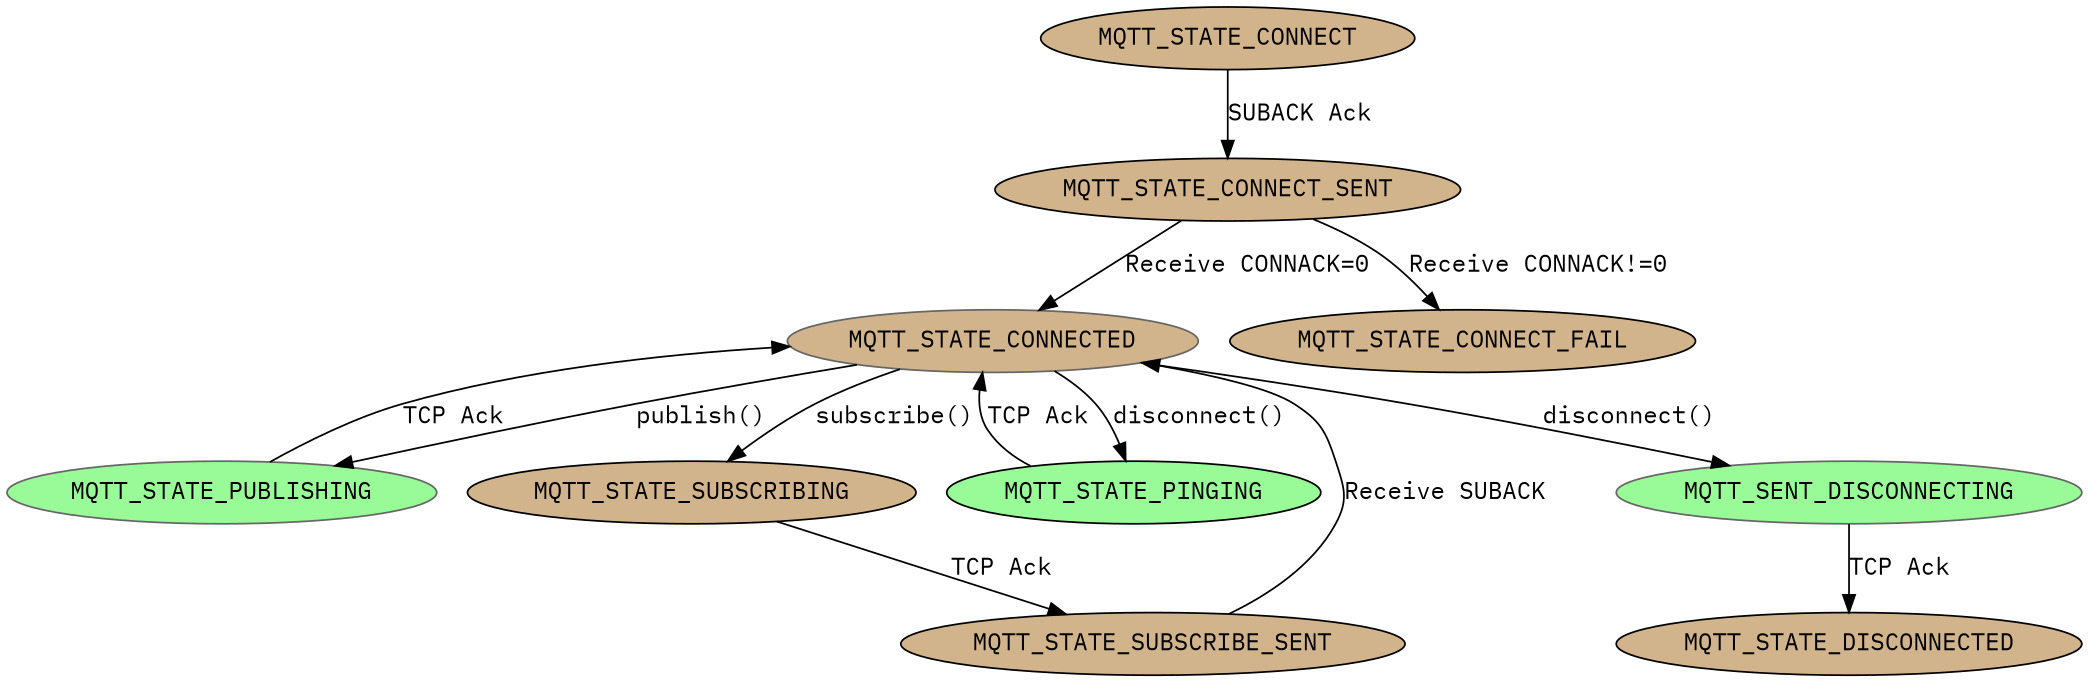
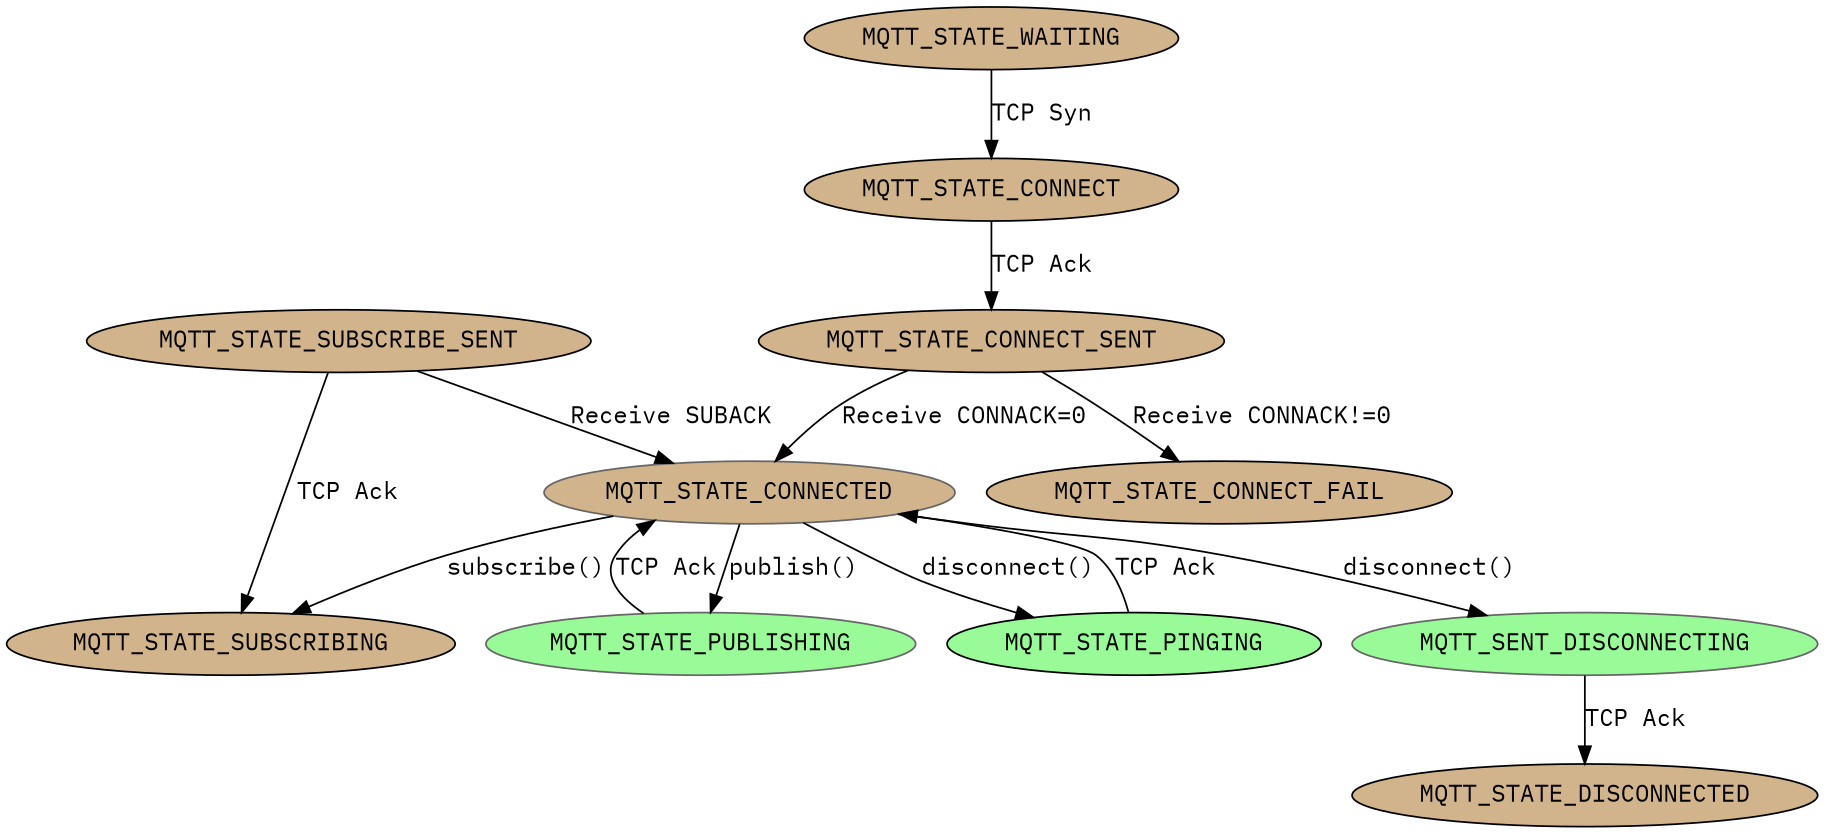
  digraph {
    fontname="IBM Plex Mono"
    node [color=black fillcolor=tan fontname="IBM Plex Mono" style=filled]
    edge [fontname="IBM Plex Mono"]
    n1 [label=MQTT_STATE_CONNECT]
+   MQTT_STATE_WAITING
    MQTT_STATE_CONNECT_SENT
    MQTT_STATE_CONNECTED [color=gray40]
    MQTT_STATE_CONNECT_FAIL
    MQTT_STATE_PUBLISHING [color=gray40 fillcolor=palegreen]
    MQTT_STATE_SUBSCRIBING
    MQTT_STATE_PINGING [fillcolor=palegreen]
    n9 [color=gray40 fillcolor=palegreen label=MQTT_SENT_DISCONNECTING]
    MQTT_STATE_SUBSCRIBE_SENT
    MQTT_STATE_DISCONNECTED
-   n1 -> MQTT_STATE_CONNECT_SENT [label="SUBACK Ack"]
+   n1 -> MQTT_STATE_CONNECT_SENT [label="TCP Ack"]
+   MQTT_STATE_WAITING -> n1 [label="TCP Syn"]
    MQTT_STATE_CONNECT_SENT -> MQTT_STATE_CONNECTED [label="Receive CONNACK=0"]
    MQTT_STATE_CONNECT_SENT -> MQTT_STATE_CONNECT_FAIL [label="Receive CONNACK!=0"]
    MQTT_STATE_CONNECTED -> MQTT_STATE_PUBLISHING [label="publish()"]
    MQTT_STATE_CONNECTED -> MQTT_STATE_SUBSCRIBING [label="subscribe()"]
    MQTT_STATE_CONNECTED -> MQTT_STATE_PINGING [label="disconnect()"]
    MQTT_STATE_CONNECTED -> n9 [label="disconnect()"]
    MQTT_STATE_PUBLISHING -> MQTT_STATE_CONNECTED [label="TCP Ack"]
-   MQTT_STATE_SUBSCRIBING -> MQTT_STATE_SUBSCRIBE_SENT [label="TCP Ack"]
+   MQTT_STATE_SUBSCRIBE_SENT -> MQTT_STATE_SUBSCRIBING [label="TCP Ack"]
    MQTT_STATE_PINGING -> MQTT_STATE_CONNECTED [label="TCP Ack"]
    n9 -> MQTT_STATE_DISCONNECTED [label="TCP Ack"]
    MQTT_STATE_SUBSCRIBE_SENT -> MQTT_STATE_CONNECTED [label="Receive SUBACK"]
  }
